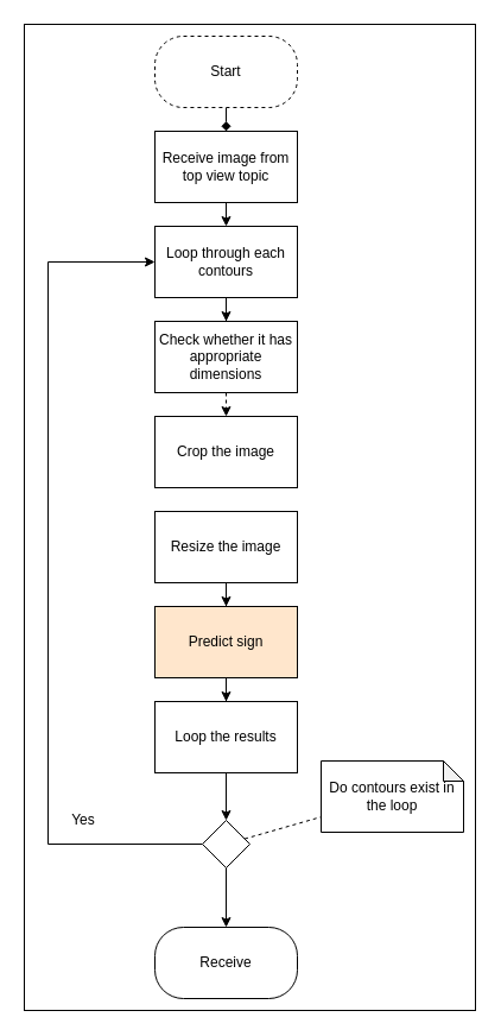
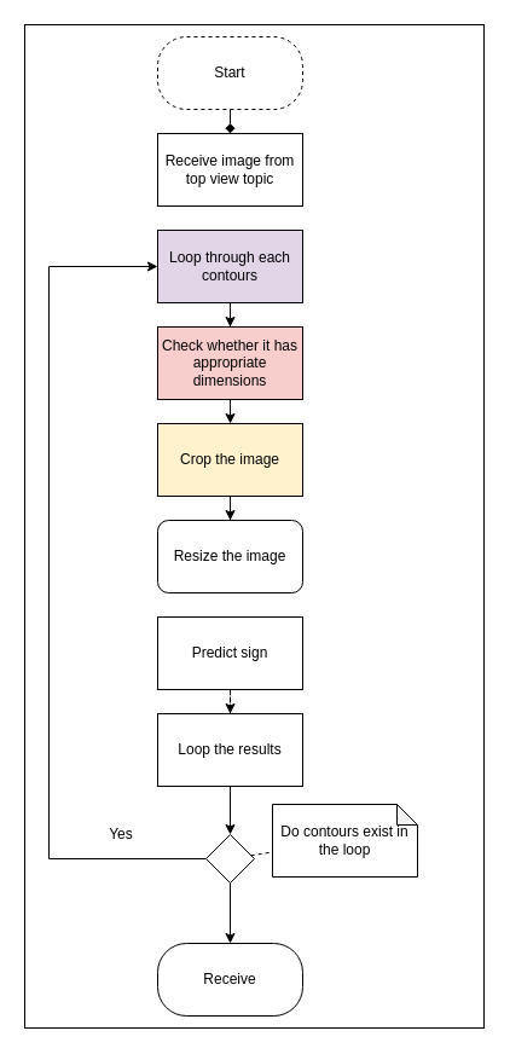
  <mxCell id="0" />
  <mxCell id="1" parent="0" />
  <mxCell id="2" value="" style="rounded=0;whiteSpace=wrap;html=1;" vertex="1" parent="1"><mxGeometry x="20" y="20" width="380" height="830" as="geometry" /></mxCell>
- <mxCell id="3" style="edgeStyle=orthogonalEdgeStyle;rounded=0;orthogonalLoop=1;jettySize=auto;html=1;exitX=0.5;exitY=1;exitDx=0;exitDy=0;entryX=0.5;entryY=0;entryDx=0;entryDy=0;" edge="1" parent="1" source="4" target="6"><mxGeometry relative="1" as="geometry" /></mxCell>
  <mxCell id="4" value="Receive image from top view topic" style="rounded=0;whiteSpace=wrap;html=1;" vertex="1" parent="1"><mxGeometry x="130" y="110" width="120" height="60" as="geometry" /></mxCell>
  <mxCell id="5" style="edgeStyle=orthogonalEdgeStyle;rounded=0;orthogonalLoop=1;jettySize=auto;html=1;exitX=0.5;exitY=1;exitDx=0;exitDy=0;" edge="1" parent="1" source="6" target="8"><mxGeometry relative="1" as="geometry" /></mxCell>
- <mxCell id="6" value="Loop through each contours" style="rounded=0;whiteSpace=wrap;html=1;" vertex="1" parent="1"><mxGeometry x="130" y="190" width="120" height="60" as="geometry" /></mxCell>
- <mxCell id="7" style="edgeStyle=orthogonalEdgeStyle;rounded=0;orthogonalLoop=1;jettySize=auto;html=1;exitX=0.5;exitY=1;exitDx=0;exitDy=0;entryX=0.5;entryY=0;entryDx=0;entryDy=0;dashed=1;" edge="1" parent="1" source="8" target="10"><mxGeometry relative="1" as="geometry" /></mxCell>
- <mxCell id="8" value="Check whether it has appropriate dimensions" style="rounded=0;whiteSpace=wrap;html=1;" vertex="1" parent="1"><mxGeometry x="130" y="270" width="120" height="60" as="geometry" /></mxCell>
- <mxCell id="10" value="Crop the image" style="rounded=0;whiteSpace=wrap;html=1;" vertex="1" parent="1"><mxGeometry x="130" y="350" width="120" height="60" as="geometry" /></mxCell>
- <mxCell id="11" style="edgeStyle=orthogonalEdgeStyle;rounded=0;orthogonalLoop=1;jettySize=auto;html=1;exitX=0.5;exitY=1;exitDx=0;exitDy=0;" edge="1" parent="1" source="12" target="14"><mxGeometry relative="1" as="geometry" /></mxCell>
- <mxCell id="12" value="Resize the image" style="rounded=0;whiteSpace=wrap;html=1;" vertex="1" parent="1"><mxGeometry x="130" y="430" width="120" height="60" as="geometry" /></mxCell>
- <mxCell id="13" style="edgeStyle=orthogonalEdgeStyle;rounded=0;orthogonalLoop=1;jettySize=auto;html=1;exitX=0.5;exitY=1;exitDx=0;exitDy=0;" edge="1" parent="1" source="14" target="16"><mxGeometry relative="1" as="geometry" /></mxCell>
- <mxCell id="14" value="Predict sign" style="rounded=0;whiteSpace=wrap;html=1;fillColor=#ffe6cc;" vertex="1" parent="1"><mxGeometry x="130" y="510" width="120" height="60" as="geometry" /></mxCell>
+ <mxCell id="6" value="Loop through each contours" style="rounded=0;whiteSpace=wrap;html=1;fillColor=#e1d5e7;" vertex="1" parent="1"><mxGeometry x="130" y="190" width="120" height="60" as="geometry" /></mxCell>
+ <mxCell id="7" style="edgeStyle=orthogonalEdgeStyle;rounded=0;orthogonalLoop=1;jettySize=auto;html=1;exitX=0.5;exitY=1;exitDx=0;exitDy=0;entryX=0.5;entryY=0;entryDx=0;entryDy=0;" edge="1" parent="1" source="8" target="10"><mxGeometry relative="1" as="geometry" /></mxCell>
+ <mxCell id="8" value="Check whether it has appropriate dimensions" style="rounded=0;whiteSpace=wrap;html=1;fillColor=#f8cecc;" vertex="1" parent="1"><mxGeometry x="130" y="270" width="120" height="60" as="geometry" /></mxCell>
+ <mxCell id="9" style="edgeStyle=orthogonalEdgeStyle;rounded=0;orthogonalLoop=1;jettySize=auto;html=1;exitX=0.5;exitY=1;exitDx=0;exitDy=0;" edge="1" parent="1" source="10" target="12"><mxGeometry relative="1" as="geometry" /></mxCell>
+ <mxCell id="10" value="Crop the image" style="rounded=0;whiteSpace=wrap;html=1;fillColor=#fff2cc;" vertex="1" parent="1"><mxGeometry x="130" y="350" width="120" height="60" as="geometry" /></mxCell>
+ <mxCell id="12" value="Resize the image" style="whiteSpace=wrap;html=1;rounded=1;" vertex="1" parent="1"><mxGeometry x="130" y="430" width="120" height="60" as="geometry" /></mxCell>
+ <mxCell id="13" style="edgeStyle=orthogonalEdgeStyle;rounded=0;orthogonalLoop=1;jettySize=auto;html=1;exitX=0.5;exitY=1;exitDx=0;exitDy=0;dashed=1;" edge="1" parent="1" source="14" target="16"><mxGeometry relative="1" as="geometry" /></mxCell>
+ <mxCell id="14" value="Predict sign" style="rounded=0;whiteSpace=wrap;html=1;" vertex="1" parent="1"><mxGeometry x="130" y="510" width="120" height="60" as="geometry" /></mxCell>
  <mxCell id="15" style="edgeStyle=orthogonalEdgeStyle;rounded=0;orthogonalLoop=1;jettySize=auto;html=1;exitX=0.5;exitY=1;exitDx=0;exitDy=0;" edge="1" parent="1" source="16" target="22"><mxGeometry relative="1" as="geometry" /></mxCell>
  <mxCell id="16" value="Loop the results" style="rounded=0;whiteSpace=wrap;html=1;" vertex="1" parent="1"><mxGeometry x="130" y="590" width="120" height="60" as="geometry" /></mxCell>
  <mxCell id="17" style="edgeStyle=orthogonalEdgeStyle;rounded=0;orthogonalLoop=1;jettySize=auto;html=1;exitX=0.5;exitY=1;exitDx=0;exitDy=0;entryX=0.5;entryY=0;entryDx=0;entryDy=0;endArrow=diamond;" edge="1" parent="1" source="18" target="4"><mxGeometry relative="1" as="geometry" /></mxCell>
  <mxCell id="18" value="Start" style="rounded=1;whiteSpace=wrap;html=1;arcSize=40;dashed=1;" vertex="1" parent="1"><mxGeometry x="130" width="120" height="60" as="geometry" y="30" /></mxCell>
  <mxCell id="19" value="Receive" style="rounded=1;whiteSpace=wrap;html=1;arcSize=40;" vertex="1" parent="1"><mxGeometry x="130" y="780" width="120" height="60" as="geometry" /></mxCell>
  <mxCell id="20" style="edgeStyle=orthogonalEdgeStyle;rounded=0;orthogonalLoop=1;jettySize=auto;html=1;exitX=0.5;exitY=1;exitDx=0;exitDy=0;entryX=0.5;entryY=0;entryDx=0;entryDy=0;" edge="1" parent="1" source="22" target="19"><mxGeometry relative="1" as="geometry" /></mxCell>
  <mxCell id="21" style="edgeStyle=orthogonalEdgeStyle;rounded=0;orthogonalLoop=1;jettySize=auto;html=1;exitX=0;exitY=0.5;exitDx=0;exitDy=0;entryX=0;entryY=0.5;entryDx=0;entryDy=0;" edge="1" parent="1" source="22" target="6"><mxGeometry relative="1" as="geometry"><Array as="points"><mxPoint x="40" y="710" /><mxPoint x="40" y="220" /></Array></mxGeometry></mxCell>
  <mxCell id="22" value="" style="rhombus;whiteSpace=wrap;html=1;" vertex="1" parent="1"><mxGeometry x="170" y="690" width="40" height="40" as="geometry" /></mxCell>
- <mxCell id="23" value="Do contours exist in the loop" style="shape=note;whiteSpace=wrap;html=1;backgroundOutline=1;darkOpacity=0.05;size=17;" vertex="1" parent="1"><mxGeometry x="270" y="640" width="120" height="60" as="geometry" /></mxCell>
+ <mxCell id="23" value="Do contours exist in the loop" style="shape=note;whiteSpace=wrap;html=1;backgroundOutline=1;darkOpacity=0.05;size=17;" vertex="1" parent="1"><mxGeometry x="225" y="665" width="120" height="60" as="geometry" /></mxCell>
  <mxCell id="24" value="" style="endArrow=none;html=1;dashed=1;" edge="1" parent="1" source="22" target="23"><mxGeometry width="50" height="50" relative="1" as="geometry"><mxPoint x="230" y="710" as="sourcePoint" /><mxPoint x="280" y="660" as="targetPoint" /></mxGeometry></mxCell>
- <mxCell id="25" value="Yes" style="text;html=1;strokeColor=none;fillColor=none;align=center;verticalAlign=middle;whiteSpace=wrap;rounded=0;" vertex="1" parent="1"><mxGeometry x="50" y="680" width="40" height="20" as="geometry" /></mxCell>
+ <mxCell id="25" value="Yes" style="text;html=1;strokeColor=none;fillColor=none;align=center;verticalAlign=middle;whiteSpace=wrap;rounded=0;" vertex="1" parent="1"><mxGeometry x="80" y="680" width="40" height="20" as="geometry" /></mxCell>
